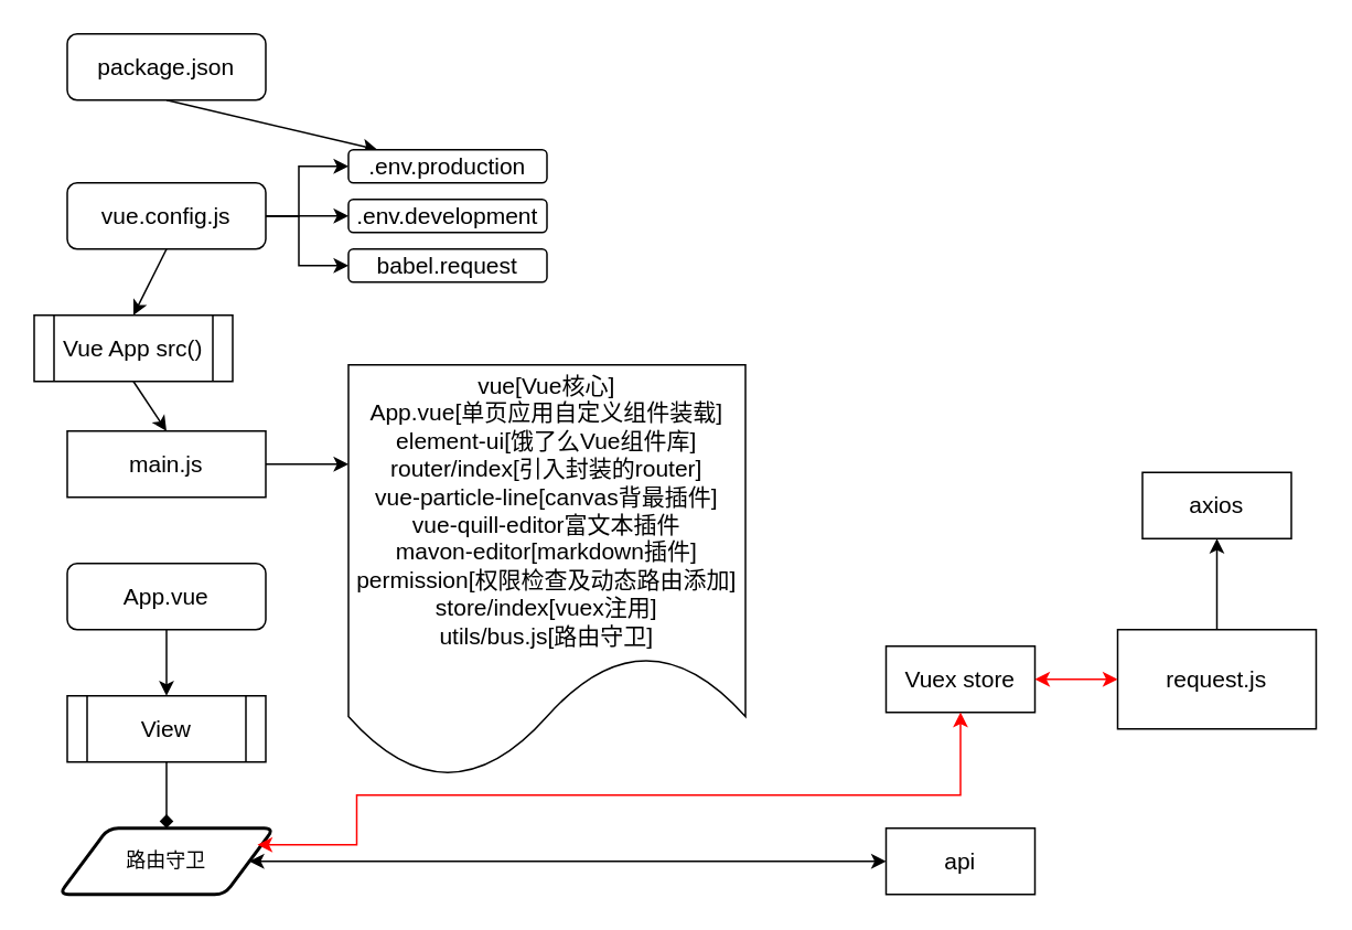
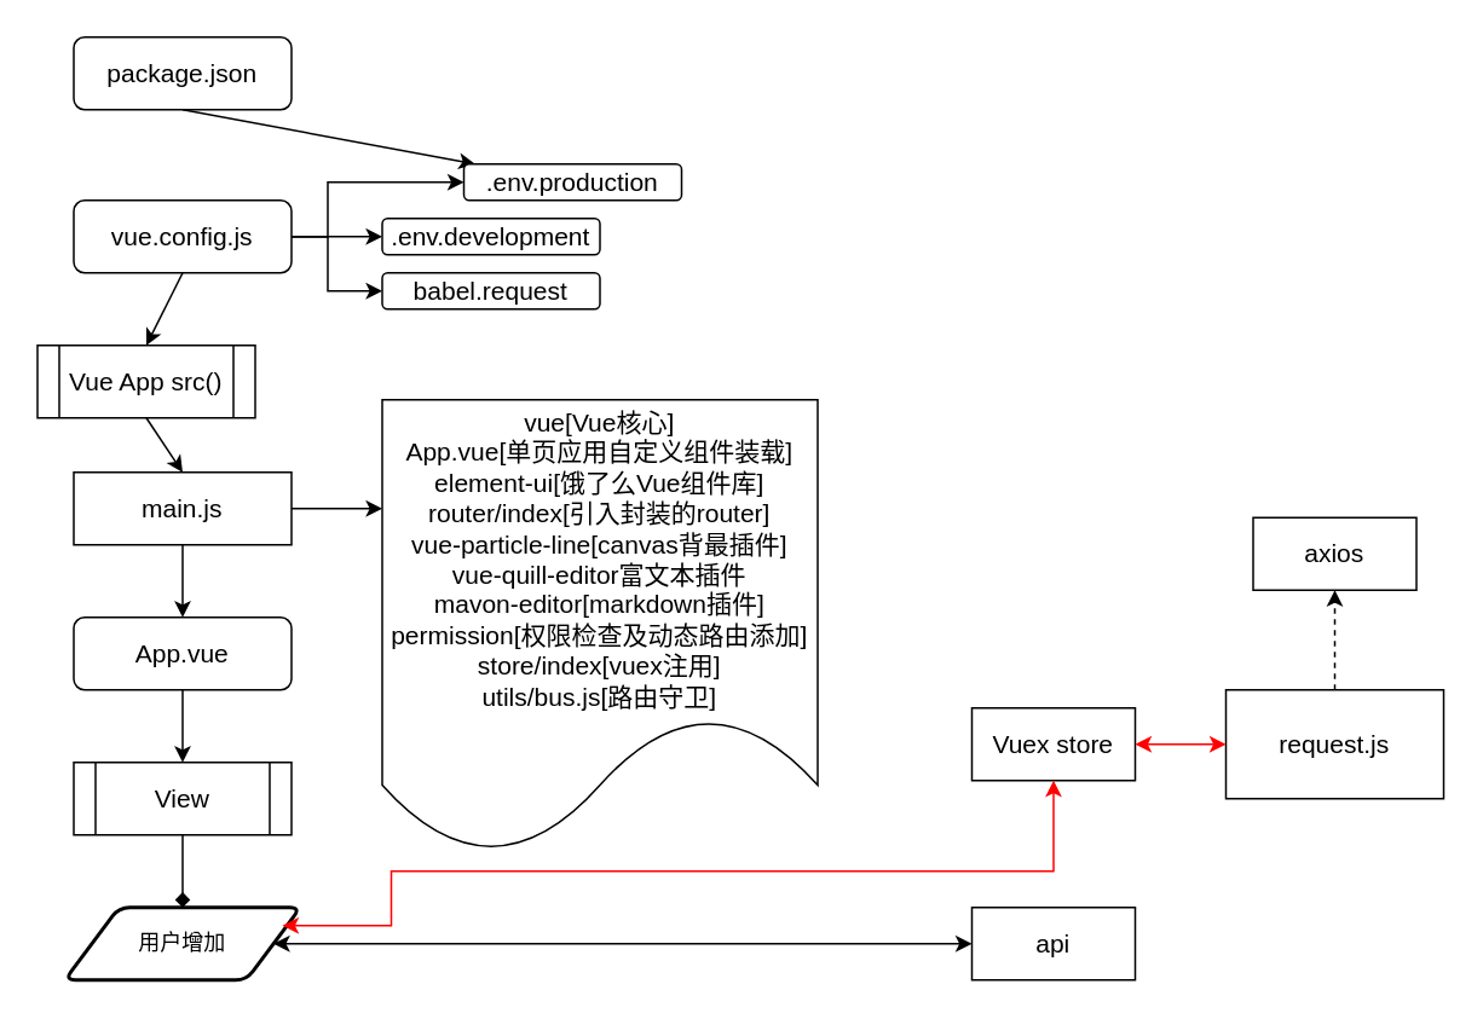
  <mxCell id="0" />
  <mxCell id="1" parent="0" />
  <mxCell id="2" value="&lt;font style=&quot;font-size: 14px;&quot;&gt;package.json&lt;/font&gt;" style="rounded=1;whiteSpace=wrap;html=1;fontSize=12;glass=0;strokeWidth=1;shadow=0;" parent="1" vertex="1"><mxGeometry x="40" y="20" width="120" height="40" as="geometry" /></mxCell>
  <mxCell id="3" value="&lt;font style=&quot;font-size: 14px;&quot;&gt;.env.development&lt;/font&gt;" style="rounded=1;whiteSpace=wrap;html=1;fontSize=12;glass=0;strokeWidth=1;shadow=0;" parent="1" vertex="1"><mxGeometry x="210" y="120" width="120" height="20" as="geometry" /></mxCell>
  <mxCell id="4" value="&lt;font style=&quot;font-size: 14px;&quot;&gt;App.vue&lt;/font&gt;" style="rounded=1;whiteSpace=wrap;html=1;fontSize=12;glass=0;strokeWidth=1;shadow=0;" parent="1" vertex="1"><mxGeometry x="40" y="340" width="120" height="40" as="geometry" /></mxCell>
  <mxCell id="5" value="&lt;font style=&quot;font-size: 14px;&quot;&gt;babel.request&lt;/font&gt;" style="rounded=1;whiteSpace=wrap;html=1;fontSize=12;glass=0;strokeWidth=1;shadow=0;" parent="1" vertex="1"><mxGeometry x="210" y="150" width="120" height="20" as="geometry" /></mxCell>
  <mxCell id="6" value="&lt;font style=&quot;font-size: 14px;&quot;&gt;vue.config.js&lt;/font&gt;" style="rounded=1;whiteSpace=wrap;html=1;fontSize=12;glass=0;strokeWidth=1;shadow=0;" vertex="1" parent="1"><mxGeometry x="40" y="110" width="120" height="40" as="geometry" /></mxCell>
  <mxCell id="7" value="&lt;font style=&quot;font-size: 14px;&quot;&gt;Vue App src()&lt;/font&gt;" style="shape=process;whiteSpace=wrap;html=1;backgroundOutline=1;" vertex="1" parent="1"><mxGeometry x="20" y="190" width="120" height="40" as="geometry" /></mxCell>
  <mxCell id="8" value="&lt;font style=&quot;font-size: 14px;&quot;&gt;main.js&lt;/font&gt;" style="rounded=0;whiteSpace=wrap;html=1;" vertex="1" parent="1"><mxGeometry x="40" y="260" width="120" height="40" as="geometry" /></mxCell>
  <mxCell id="9" value="" style="endArrow=classic;html=1;rounded=0;exitX=0.5;exitY=1;exitDx=0;exitDy=0;" edge="1" parent="1" source="2" target="15"><mxGeometry width="50" height="50" relative="1" as="geometry"><mxPoint x="270" y="530" as="sourcePoint" /><mxPoint x="320" y="480" as="targetPoint" /></mxGeometry></mxCell>
  <mxCell id="10" value="" style="endArrow=classic;html=1;rounded=0;entryX=0.5;entryY=0;entryDx=0;entryDy=0;" edge="1" parent="1" target="7"><mxGeometry width="50" height="50" relative="1" as="geometry"><mxPoint x="100" y="150" as="sourcePoint" /><mxPoint x="110" y="120" as="targetPoint" /></mxGeometry></mxCell>
  <mxCell id="11" value="" style="endArrow=classic;html=1;rounded=0;exitX=0.5;exitY=1;exitDx=0;exitDy=0;entryX=0.5;entryY=0;entryDx=0;entryDy=0;" edge="1" parent="1" source="7" target="8"><mxGeometry width="50" height="50" relative="1" as="geometry"><mxPoint x="120" y="80" as="sourcePoint" /><mxPoint x="120" y="130" as="targetPoint" /></mxGeometry></mxCell>
+ <mxCell id="12" value="" style="endArrow=classic;html=1;rounded=0;exitX=0.5;exitY=1;exitDx=0;exitDy=0;entryX=0.5;entryY=0;entryDx=0;entryDy=0;exitPerimeter=0;" edge="1" parent="1" source="8" target="4"><mxGeometry width="50" height="50" relative="1" as="geometry"><mxPoint x="130" y="90" as="sourcePoint" /><mxPoint x="130" y="140" as="targetPoint" /></mxGeometry></mxCell>
  <mxCell id="13" value="" style="endArrow=classic;html=1;rounded=0;exitX=0.5;exitY=1;exitDx=0;exitDy=0;entryX=0.5;entryY=0;entryDx=0;entryDy=0;" edge="1" parent="1" source="4" target="14"><mxGeometry width="50" height="50" relative="1" as="geometry"><mxPoint x="140" y="100" as="sourcePoint" /><mxPoint x="140" y="150" as="targetPoint" /></mxGeometry></mxCell>
  <mxCell id="14" value="&lt;font style=&quot;font-size: 14px;&quot;&gt;View&lt;/font&gt;" style="shape=process;whiteSpace=wrap;html=1;backgroundOutline=1;" vertex="1" parent="1"><mxGeometry x="40" y="420" width="120" height="40" as="geometry" /></mxCell>
- <mxCell id="15" value="&lt;font style=&quot;font-size: 14px;&quot;&gt;.env.production&lt;/font&gt;" style="rounded=1;whiteSpace=wrap;html=1;fontSize=12;glass=0;strokeWidth=1;shadow=0;" vertex="1" parent="1"><mxGeometry x="210" y="90" width="120" height="20" as="geometry" /></mxCell>
+ <mxCell id="15" value="&lt;font style=&quot;font-size: 14px;&quot;&gt;.env.production&lt;/font&gt;" style="rounded=1;whiteSpace=wrap;html=1;fontSize=12;glass=0;strokeWidth=1;shadow=0;" vertex="1" parent="1"><mxGeometry x="255" y="90" width="120" height="20" as="geometry" /></mxCell>
  <mxCell id="16" value="" style="endArrow=classic;html=1;rounded=0;exitX=1;exitY=0.5;exitDx=0;exitDy=0;entryX=0;entryY=0.5;entryDx=0;entryDy=0;" edge="1" parent="1" source="6" target="3"><mxGeometry width="50" height="50" relative="1" as="geometry"><mxPoint x="270" y="410" as="sourcePoint" /><mxPoint x="320" y="360" as="targetPoint" /></mxGeometry></mxCell>
  <mxCell id="17" value="" style="endArrow=classic;html=1;rounded=0;exitX=1;exitY=0.5;exitDx=0;exitDy=0;entryX=0;entryY=0.5;entryDx=0;entryDy=0;" edge="1" parent="1" source="6" target="5"><mxGeometry width="50" height="50" relative="1" as="geometry"><mxPoint x="170" y="140" as="sourcePoint" /><mxPoint x="220" y="140" as="targetPoint" /><Array as="points"><mxPoint x="180" y="130" /><mxPoint x="180" y="160" /></Array></mxGeometry></mxCell>
  <mxCell id="18" value="" style="endArrow=classic;html=1;rounded=0;exitX=1;exitY=0.5;exitDx=0;exitDy=0;entryX=0;entryY=0.5;entryDx=0;entryDy=0;" edge="1" parent="1" source="6" target="15"><mxGeometry width="50" height="50" relative="1" as="geometry"><mxPoint x="180" y="150" as="sourcePoint" /><mxPoint x="230" y="150" as="targetPoint" /><Array as="points"><mxPoint x="180" y="130" /><mxPoint x="180" y="100" /></Array></mxGeometry></mxCell>
  <mxCell id="19" value="&lt;font style=&quot;font-size: 14px;&quot;&gt;vue[Vue核心]&lt;/font&gt;&lt;div style=&quot;font-size: 14px;&quot;&gt;&lt;font style=&quot;font-size: 14px;&quot;&gt;App.vue[单页应用自定义组件装载]&lt;/font&gt;&lt;/div&gt;&lt;div style=&quot;font-size: 14px;&quot;&gt;&lt;font style=&quot;font-size: 14px;&quot;&gt;element-ui[饿了么Vue组件库]&lt;/font&gt;&lt;/div&gt;&lt;div style=&quot;font-size: 14px;&quot;&gt;&lt;font style=&quot;font-size: 14px;&quot;&gt;router/index[引入封装的router]&lt;/font&gt;&lt;/div&gt;&lt;div style=&quot;font-size: 14px;&quot;&gt;&lt;font style=&quot;font-size: 14px;&quot;&gt;vue-particle-line[canvas背最插件]&lt;/font&gt;&lt;/div&gt;&lt;div style=&quot;font-size: 14px;&quot;&gt;&lt;font style=&quot;font-size: 14px;&quot;&gt;vue-quill-editor富文本插件&lt;/font&gt;&lt;/div&gt;&lt;div style=&quot;font-size: 14px;&quot;&gt;&lt;font style=&quot;font-size: 14px;&quot;&gt;mavon-editor[markdown插件]&lt;/font&gt;&lt;/div&gt;&lt;div style=&quot;font-size: 14px;&quot;&gt;&lt;font style=&quot;font-size: 14px;&quot;&gt;permission[权限检查及动态路由添加]&lt;/font&gt;&lt;/div&gt;&lt;div style=&quot;font-size: 14px;&quot;&gt;&lt;font style=&quot;font-size: 14px;&quot;&gt;store/index[vuex注用]&lt;/font&gt;&lt;/div&gt;&lt;div style=&quot;font-size: 14px;&quot;&gt;&lt;font style=&quot;font-size: 14px;&quot;&gt;utils/bus.js[路由守卫]&lt;/font&gt;&lt;/div&gt;" style="shape=document;whiteSpace=wrap;html=1;boundedLbl=1;" vertex="1" parent="1"><mxGeometry x="210" y="220" width="240" height="250" as="geometry" /></mxCell>
  <mxCell id="20" value="" style="endArrow=classic;html=1;rounded=0;exitX=1;exitY=0.5;exitDx=0;exitDy=0;" edge="1" parent="1" source="8"><mxGeometry width="50" height="50" relative="1" as="geometry"><mxPoint x="270" y="480" as="sourcePoint" /><mxPoint x="210" y="280" as="targetPoint" /></mxGeometry></mxCell>
- <mxCell id="21" value="路由守卫" style="shape=parallelogram;html=1;strokeWidth=2;perimeter=parallelogramPerimeter;whiteSpace=wrap;rounded=1;arcSize=12;size=0.23;" vertex="1" parent="1"><mxGeometry x="35" y="500" width="130" height="40" as="geometry" /></mxCell>
+ <mxCell id="21" value="用户增加" style="shape=parallelogram;html=1;strokeWidth=2;perimeter=parallelogramPerimeter;whiteSpace=wrap;rounded=1;arcSize=12;size=0.23;" vertex="1" parent="1"><mxGeometry x="35" y="500" width="130" height="40" as="geometry" /></mxCell>
  <mxCell id="22" value="&lt;font style=&quot;font-size: 14px;&quot;&gt;api&lt;/font&gt;" style="rounded=0;whiteSpace=wrap;html=1;" vertex="1" parent="1"><mxGeometry x="535" y="500" width="90" height="40" as="geometry" /></mxCell>
  <mxCell id="23" value="&lt;font style=&quot;font-size: 14px;&quot;&gt;request.js&lt;/font&gt;" style="rounded=0;whiteSpace=wrap;html=1;" vertex="1" parent="1"><mxGeometry x="675" y="380" width="120" height="60" as="geometry" /></mxCell>
  <mxCell id="24" value="&lt;font style=&quot;font-size: 14px;&quot;&gt;axios&lt;/font&gt;" style="rounded=0;whiteSpace=wrap;html=1;" vertex="1" parent="1"><mxGeometry x="690" y="285" width="90" height="40" as="geometry" /></mxCell>
- <mxCell id="25" value="" style="endArrow=classic;html=1;rounded=0;exitX=0.5;exitY=0;exitDx=0;exitDy=0;entryX=0.5;entryY=1;entryDx=0;entryDy=0;" edge="1" parent="1" source="23" target="24"><mxGeometry width="50" height="50" relative="1" as="geometry"><mxPoint x="170" y="540" as="sourcePoint" /><mxPoint x="570" y="540" as="targetPoint" /></mxGeometry></mxCell>
+ <mxCell id="25" value="" style="endArrow=classic;html=1;rounded=0;exitX=0.5;exitY=0;exitDx=0;exitDy=0;entryX=0.5;entryY=1;entryDx=0;entryDy=0;dashed=1;" edge="1" parent="1" source="23" target="24"><mxGeometry width="50" height="50" relative="1" as="geometry"><mxPoint x="170" y="540" as="sourcePoint" /><mxPoint x="570" y="540" as="targetPoint" /></mxGeometry></mxCell>
  <mxCell id="26" value="&lt;span style=&quot;font-size: 14px;&quot;&gt;Vuex store&lt;/span&gt;" style="rounded=0;whiteSpace=wrap;html=1;" vertex="1" parent="1"><mxGeometry x="535" y="390" width="90" height="40" as="geometry" /></mxCell>
  <mxCell id="27" value="" style="endArrow=classic;startArrow=classic;html=1;rounded=0;exitX=1;exitY=0.5;exitDx=0;exitDy=0;entryX=0;entryY=0.5;entryDx=0;entryDy=0;" edge="1" parent="1" source="21" target="22"><mxGeometry width="50" height="50" relative="1" as="geometry"><mxPoint x="365" y="370" as="sourcePoint" /><mxPoint x="415" y="320" as="targetPoint" /></mxGeometry></mxCell>
  <mxCell id="28" value="" style="endArrow=classic;startArrow=classic;html=1;rounded=0;exitX=0;exitY=0.5;exitDx=0;exitDy=0;entryX=1;entryY=0.5;entryDx=0;entryDy=0;strokeColor=#FF0000;" edge="1" parent="1" source="23" target="26"><mxGeometry width="50" height="50" relative="1" as="geometry"><mxPoint x="650" y="530" as="sourcePoint" /><mxPoint x="745" y="450" as="targetPoint" /><Array as="points" /></mxGeometry></mxCell>
  <mxCell id="29" value="" style="endArrow=classic;startArrow=classic;html=1;rounded=0;entryX=0.5;entryY=1;entryDx=0;entryDy=0;strokeColor=#FF0000;" edge="1" parent="1" target="26"><mxGeometry width="50" height="50" relative="1" as="geometry"><mxPoint x="155" y="510" as="sourcePoint" /><mxPoint x="635" y="420" as="targetPoint" /><Array as="points"><mxPoint x="215" y="510" /><mxPoint x="215" y="480" /><mxPoint x="580" y="480" /></Array></mxGeometry></mxCell>
  <mxCell id="30" value="" style="endArrow=diamond;html=1;rounded=0;exitX=0.5;exitY=1;exitDx=0;exitDy=0;entryX=0.5;entryY=0;entryDx=0;entryDy=0;" edge="1" parent="1" source="14" target="21"><mxGeometry width="50" height="50" relative="1" as="geometry"><mxPoint x="110" y="390" as="sourcePoint" /><mxPoint x="110" y="430" as="targetPoint" /></mxGeometry></mxCell>
